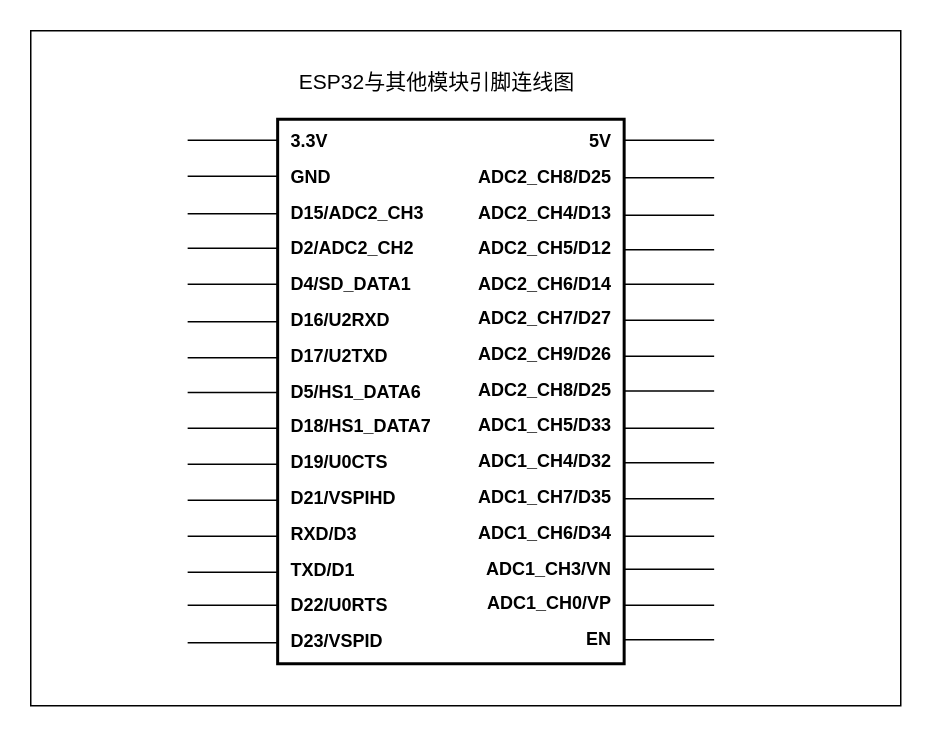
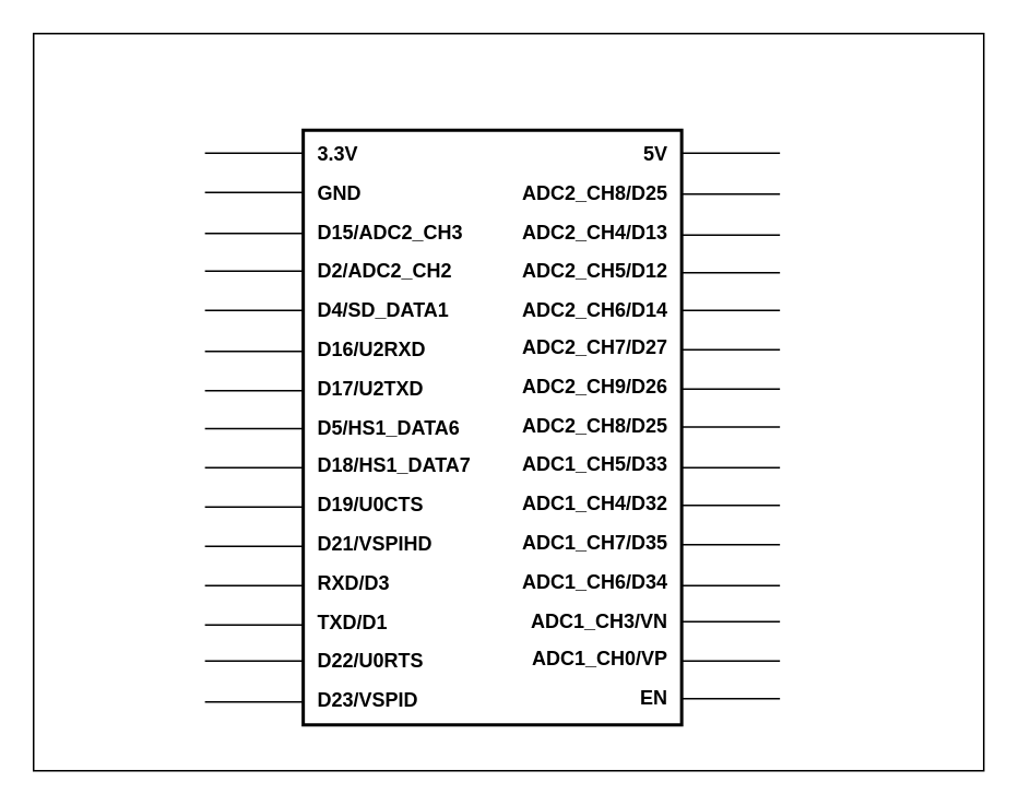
  <mxCell id="0" />
  <mxCell id="1" parent="0" />
  <mxCell id="2" value="" style="rounded=0;whiteSpace=wrap;html=1;" vertex="1" parent="1"><mxGeometry x="20" y="20" width="580" height="450" as="geometry" /></mxCell>
  <mxCell id="3" value="" style="rounded=0;whiteSpace=wrap;html=1;direction=south;container=1;strokeWidth=2;rotation=0;aspect=fixed;" vertex="1" parent="1"><mxGeometry x="184.6" y="79" width="231" height="363" as="geometry"><mxRectangle x="250" y="200" width="50" height="40" as="alternateBounds" /></mxGeometry></mxCell>
  <mxCell id="4" value="&lt;b&gt;&amp;nbsp; D2/ADC2_CH2&lt;/b&gt;" style="text;html=1;align=left;verticalAlign=middle;whiteSpace=wrap;rounded=0;" vertex="1" parent="3"><mxGeometry x="0.85" y="71.396" width="110" height="30" as="geometry" /></mxCell>
  <mxCell id="5" value="&lt;b&gt;&amp;nbsp; D4/SD_DATA1&lt;/b&gt;" style="text;html=1;align=left;verticalAlign=middle;whiteSpace=wrap;rounded=0;" vertex="1" parent="3"><mxGeometry x="0.85" y="95.201" width="110" height="30" as="geometry" /></mxCell>
  <mxCell id="6" value="&lt;b&gt;&amp;nbsp; D16/U2RXD&lt;/b&gt;" style="text;html=1;align=left;verticalAlign=middle;whiteSpace=wrap;rounded=0;" vertex="1" parent="3"><mxGeometry x="0.85" y="118.996" width="100" height="30" as="geometry" /></mxCell>
  <mxCell id="7" value="&lt;b&gt;&amp;nbsp; D17/U2TXD&lt;/b&gt;" style="text;html=1;align=left;verticalAlign=middle;whiteSpace=wrap;rounded=0;" vertex="1" parent="3"><mxGeometry y="142.802" width="90" height="30" as="geometry" /></mxCell>
  <mxCell id="8" value="&lt;b&gt;&amp;nbsp; D5/HS1_DATA6&lt;/b&gt;" style="text;html=1;align=left;verticalAlign=middle;whiteSpace=wrap;rounded=0;" vertex="1" parent="3"><mxGeometry y="166.597" width="120" height="30" as="geometry" /></mxCell>
  <mxCell id="9" value="&lt;b&gt;&amp;nbsp; D18/HS1_DATA7&lt;/b&gt;" style="text;html=1;align=left;verticalAlign=middle;whiteSpace=wrap;rounded=0;" vertex="1" parent="3"><mxGeometry y="190.403" width="120" height="30" as="geometry" /></mxCell>
  <mxCell id="10" value="&lt;b&gt;&amp;nbsp; D19/U0CTS&lt;/b&gt;" style="text;html=1;align=left;verticalAlign=middle;whiteSpace=wrap;rounded=0;" vertex="1" parent="3"><mxGeometry y="214.198" width="90" height="30" as="geometry" /></mxCell>
  <mxCell id="11" value="&lt;b&gt;&amp;nbsp; D21/VSPIHD&lt;/b&gt;" style="text;html=1;align=left;verticalAlign=middle;whiteSpace=wrap;rounded=0;" vertex="1" parent="3"><mxGeometry y="238.004" width="100" height="30" as="geometry" /></mxCell>
  <mxCell id="12" value="&lt;b&gt;&amp;nbsp; RXD/D3&lt;/b&gt;" style="text;html=1;align=left;verticalAlign=middle;whiteSpace=wrap;rounded=0;" vertex="1" parent="3"><mxGeometry y="261.799" width="70" height="30" as="geometry" /></mxCell>
  <mxCell id="13" value="&lt;b&gt;&amp;nbsp; TXD/D1&lt;/b&gt;" style="text;html=1;align=left;verticalAlign=middle;whiteSpace=wrap;rounded=0;" vertex="1" parent="3"><mxGeometry y="285.604" width="70" height="30" as="geometry" /></mxCell>
  <mxCell id="14" value="&lt;b&gt;&amp;nbsp; D22/U0RTS&lt;/b&gt;" style="text;html=1;align=left;verticalAlign=middle;whiteSpace=wrap;rounded=0;" vertex="1" parent="3"><mxGeometry y="309.399" width="90" height="30" as="geometry" /></mxCell>
  <mxCell id="15" value="&lt;b&gt;&amp;nbsp; D23/VSPID&lt;/b&gt;" style="text;html=1;align=left;verticalAlign=middle;whiteSpace=wrap;rounded=0;" vertex="1" parent="3"><mxGeometry y="333.205" width="90" height="30" as="geometry" /></mxCell>
  <mxCell id="16" value="&lt;b&gt;5V&amp;nbsp;&amp;nbsp;&lt;/b&gt;" style="text;html=1;align=right;verticalAlign=middle;whiteSpace=wrap;rounded=0;" vertex="1" parent="3"><mxGeometry x="180.9" width="50" height="30" as="geometry" /></mxCell>
  <mxCell id="17" value="&lt;b&gt;ADC2_CH4/D13&amp;nbsp;&amp;nbsp;&lt;/b&gt;" style="text;html=1;align=right;verticalAlign=middle;whiteSpace=wrap;rounded=0;" vertex="1" parent="3"><mxGeometry x="110.9" y="47.601" width="120" height="30" as="geometry" /></mxCell>
  <mxCell id="18" value="ADC2_CH8/D25&amp;nbsp;&amp;nbsp;" style="text;html=1;align=right;verticalAlign=middle;whiteSpace=wrap;rounded=0;fontStyle=1" vertex="1" parent="3"><mxGeometry x="110.9" y="23.8" width="120" height="30" as="geometry" /></mxCell>
  <mxCell id="19" value="&lt;b&gt;ADC2_CH5/D12&amp;nbsp;&amp;nbsp;&lt;/b&gt;" style="text;html=1;align=right;verticalAlign=middle;whiteSpace=wrap;rounded=0;" vertex="1" parent="3"><mxGeometry x="110.9" y="71.401" width="120" height="30" as="geometry" /></mxCell>
  <mxCell id="20" value="&lt;b&gt;ADC2_CH6/D14&amp;nbsp;&amp;nbsp;&lt;/b&gt;" style="text;html=1;align=right;verticalAlign=middle;whiteSpace=wrap;rounded=0;" vertex="1" parent="3"><mxGeometry x="110.9" y="95.201" width="120" height="30" as="geometry" /></mxCell>
  <mxCell id="21" value="&lt;b&gt;ADC2_CH7/D27&amp;nbsp;&amp;nbsp;&lt;/b&gt;" style="text;html=1;align=right;verticalAlign=middle;whiteSpace=wrap;rounded=0;" vertex="1" parent="3"><mxGeometry x="110.9" y="118.002" width="120" height="30" as="geometry" /></mxCell>
  <mxCell id="22" value="&lt;b&gt;ADC2_CH9/D26&amp;nbsp;&amp;nbsp;&lt;/b&gt;" style="text;html=1;align=right;verticalAlign=middle;whiteSpace=wrap;rounded=0;" vertex="1" parent="3"><mxGeometry x="110.9" y="141.802" width="120" height="30" as="geometry" /></mxCell>
  <mxCell id="23" value="&lt;b&gt;ADC2_CH8/D25&amp;nbsp;&amp;nbsp;&lt;/b&gt;" style="text;html=1;align=right;verticalAlign=middle;whiteSpace=wrap;rounded=0;" vertex="1" parent="3"><mxGeometry x="110.9" y="165.602" width="120" height="30" as="geometry" /></mxCell>
  <mxCell id="24" value="&lt;b&gt;ADC1_CH5/D33&amp;nbsp;&amp;nbsp;&lt;/b&gt;" style="text;html=1;align=right;verticalAlign=middle;whiteSpace=wrap;rounded=0;" vertex="1" parent="3"><mxGeometry x="110.9" y="189.402" width="120" height="30" as="geometry" /></mxCell>
  <mxCell id="25" value="&lt;b&gt;ADC1_CH4/D32&amp;nbsp;&amp;nbsp;&lt;/b&gt;" style="text;html=1;align=right;verticalAlign=middle;whiteSpace=wrap;rounded=0;" vertex="1" parent="3"><mxGeometry x="110.9" y="213.203" width="120" height="30" as="geometry" /></mxCell>
  <mxCell id="26" value="&lt;b&gt;ADC1_CH7/D35&amp;nbsp;&amp;nbsp;&lt;/b&gt;" style="text;html=1;align=right;verticalAlign=middle;whiteSpace=wrap;rounded=0;" vertex="1" parent="3"><mxGeometry x="110.9" y="237.003" width="120" height="30" as="geometry" /></mxCell>
  <mxCell id="27" value="&lt;b&gt;ADC1_CH6/D34&amp;nbsp;&amp;nbsp;&lt;/b&gt;" style="text;html=1;align=right;verticalAlign=middle;whiteSpace=wrap;rounded=0;" vertex="1" parent="3"><mxGeometry x="110.9" y="260.803" width="120" height="30" as="geometry" /></mxCell>
  <mxCell id="28" value="&lt;b&gt;ADC1_CH3/VN&amp;nbsp;&amp;nbsp;&lt;/b&gt;" style="text;html=1;align=right;verticalAlign=middle;whiteSpace=wrap;rounded=0;" vertex="1" parent="3"><mxGeometry x="120.9" y="284.604" width="110" height="30" as="geometry" /></mxCell>
  <mxCell id="29" value="&lt;b&gt;ADC1_CH0/VP&amp;nbsp;&amp;nbsp;&lt;/b&gt;" style="text;html=1;align=right;verticalAlign=middle;whiteSpace=wrap;rounded=0;" vertex="1" parent="3"><mxGeometry x="120.9" y="308.404" width="110" height="30" as="geometry" /></mxCell>
  <mxCell id="30" value="&lt;b&gt;EN&amp;nbsp;&amp;nbsp;&lt;/b&gt;" style="text;html=1;align=right;verticalAlign=middle;whiteSpace=wrap;rounded=0;" vertex="1" parent="3"><mxGeometry x="180.9" y="332.204" width="50" height="30" as="geometry" /></mxCell>
  <mxCell id="31" value="&lt;b&gt;&amp;nbsp; D15/ADC2_CH3&lt;/b&gt;" style="text;html=1;align=left;verticalAlign=middle;whiteSpace=wrap;rounded=0;" vertex="1" parent="3"><mxGeometry x="0.858" y="47.601" width="120" height="30" as="geometry" /></mxCell>
  <mxCell id="32" value="&lt;b&gt;&amp;nbsp; GND&lt;/b&gt;" style="text;html=1;align=left;verticalAlign=middle;whiteSpace=wrap;rounded=0;" vertex="1" parent="3"><mxGeometry x="0.86" y="23.8" width="60" height="30" as="geometry" /></mxCell>
  <mxCell id="33" value="&lt;b&gt;&amp;nbsp; 3.3V&lt;/b&gt;" style="text;html=1;align=left;verticalAlign=middle;whiteSpace=wrap;rounded=0;" vertex="1" parent="3"><mxGeometry x="0.855" width="50" height="30" as="geometry" /></mxCell>
- <mxCell id="34" value="&lt;font style=&quot;font-size: 14px;&quot;&gt;ESP32与其他模块引脚连线图&lt;/font&gt;" style="text;html=1;align=center;verticalAlign=middle;whiteSpace=wrap;rounded=0;" vertex="1" parent="1"><mxGeometry x="165.6" y="39" width="250" height="30" as="geometry" /></mxCell>
  <mxCell id="35" value="" style="endArrow=none;html=1;rounded=0;" edge="1" parent="1"><mxGeometry width="50" height="50" relative="1" as="geometry"><mxPoint x="124.6" y="93" as="sourcePoint" /><mxPoint x="184.6" y="93" as="targetPoint" /></mxGeometry></mxCell>
  <mxCell id="36" value="" style="endArrow=none;html=1;rounded=0;" edge="1" parent="1"><mxGeometry width="50" height="50" relative="1" as="geometry"><mxPoint x="124.6" y="117" as="sourcePoint" /><mxPoint x="184.6" y="117" as="targetPoint" /></mxGeometry></mxCell>
  <mxCell id="37" value="" style="endArrow=none;html=1;rounded=0;" edge="1" parent="1"><mxGeometry width="50" height="50" relative="1" as="geometry"><mxPoint x="124.6" y="142" as="sourcePoint" /><mxPoint x="184.6" y="142" as="targetPoint" /></mxGeometry></mxCell>
  <mxCell id="38" value="" style="endArrow=none;html=1;rounded=0;" edge="1" parent="1"><mxGeometry width="50" height="50" relative="1" as="geometry"><mxPoint x="124.6" y="165" as="sourcePoint" /><mxPoint x="184.6" y="165" as="targetPoint" /></mxGeometry></mxCell>
  <mxCell id="39" value="" style="endArrow=none;html=1;rounded=0;" edge="1" parent="1"><mxGeometry width="50" height="50" relative="1" as="geometry"><mxPoint x="124.6" y="189" as="sourcePoint" /><mxPoint x="184.6" y="189" as="targetPoint" /></mxGeometry></mxCell>
  <mxCell id="40" value="" style="endArrow=none;html=1;rounded=0;" edge="1" parent="1"><mxGeometry width="50" height="50" relative="1" as="geometry"><mxPoint x="124.6" y="214" as="sourcePoint" /><mxPoint x="184.6" y="214" as="targetPoint" /></mxGeometry></mxCell>
  <mxCell id="41" value="" style="endArrow=none;html=1;rounded=0;" edge="1" parent="1"><mxGeometry width="50" height="50" relative="1" as="geometry"><mxPoint x="124.6" y="238" as="sourcePoint" /><mxPoint x="184.6" y="238" as="targetPoint" /></mxGeometry></mxCell>
  <mxCell id="42" value="" style="endArrow=none;html=1;rounded=0;" edge="1" parent="1"><mxGeometry width="50" height="50" relative="1" as="geometry"><mxPoint x="124.6" y="261.21" as="sourcePoint" /><mxPoint x="184.6" y="261.21" as="targetPoint" /></mxGeometry></mxCell>
  <mxCell id="43" value="" style="endArrow=none;html=1;rounded=0;" edge="1" parent="1"><mxGeometry width="50" height="50" relative="1" as="geometry"><mxPoint x="124.6" y="285" as="sourcePoint" /><mxPoint x="184.6" y="285" as="targetPoint" /></mxGeometry></mxCell>
  <mxCell id="44" value="" style="endArrow=none;html=1;rounded=0;" edge="1" parent="1"><mxGeometry width="50" height="50" relative="1" as="geometry"><mxPoint x="124.6" y="309" as="sourcePoint" /><mxPoint x="184.6" y="309" as="targetPoint" /></mxGeometry></mxCell>
  <mxCell id="45" value="" style="endArrow=none;html=1;rounded=0;" edge="1" parent="1"><mxGeometry width="50" height="50" relative="1" as="geometry"><mxPoint x="124.6" y="333" as="sourcePoint" /><mxPoint x="184.6" y="333" as="targetPoint" /></mxGeometry></mxCell>
  <mxCell id="46" value="" style="endArrow=none;html=1;rounded=0;" edge="1" parent="1"><mxGeometry width="50" height="50" relative="1" as="geometry"><mxPoint x="124.6" y="357" as="sourcePoint" /><mxPoint x="184.6" y="357" as="targetPoint" /></mxGeometry></mxCell>
  <mxCell id="47" value="" style="endArrow=none;html=1;rounded=0;" edge="1" parent="1"><mxGeometry width="50" height="50" relative="1" as="geometry"><mxPoint x="124.6" y="381" as="sourcePoint" /><mxPoint x="184.6" y="381" as="targetPoint" /></mxGeometry></mxCell>
  <mxCell id="48" value="" style="endArrow=none;html=1;rounded=0;" edge="1" parent="1"><mxGeometry width="50" height="50" relative="1" as="geometry"><mxPoint x="124.6" y="403" as="sourcePoint" /><mxPoint x="184.6" y="403" as="targetPoint" /></mxGeometry></mxCell>
  <mxCell id="49" value="" style="endArrow=none;html=1;rounded=0;" edge="1" parent="1"><mxGeometry width="50" height="50" relative="1" as="geometry"><mxPoint x="124.6" y="428" as="sourcePoint" /><mxPoint x="184.6" y="428" as="targetPoint" /></mxGeometry></mxCell>
  <mxCell id="50" value="" style="endArrow=none;html=1;rounded=0;" edge="1" parent="1"><mxGeometry width="50" height="50" relative="1" as="geometry"><mxPoint x="415.6" y="93" as="sourcePoint" /><mxPoint x="475.6" y="93" as="targetPoint" /></mxGeometry></mxCell>
  <mxCell id="51" value="" style="endArrow=none;html=1;rounded=0;" edge="1" parent="1"><mxGeometry width="50" height="50" relative="1" as="geometry"><mxPoint x="415.6" y="118" as="sourcePoint" /><mxPoint x="475.6" y="118" as="targetPoint" /></mxGeometry></mxCell>
  <mxCell id="52" value="" style="endArrow=none;html=1;rounded=0;" edge="1" parent="1"><mxGeometry width="50" height="50" relative="1" as="geometry"><mxPoint x="415.6" y="143" as="sourcePoint" /><mxPoint x="475.6" y="143" as="targetPoint" /></mxGeometry></mxCell>
  <mxCell id="53" value="" style="endArrow=none;html=1;rounded=0;" edge="1" parent="1"><mxGeometry width="50" height="50" relative="1" as="geometry"><mxPoint x="415.6" y="166" as="sourcePoint" /><mxPoint x="475.6" y="166" as="targetPoint" /></mxGeometry></mxCell>
  <mxCell id="54" value="" style="endArrow=none;html=1;rounded=0;" edge="1" parent="1"><mxGeometry width="50" height="50" relative="1" as="geometry"><mxPoint x="415.6" y="189" as="sourcePoint" /><mxPoint x="475.6" y="189" as="targetPoint" /></mxGeometry></mxCell>
  <mxCell id="55" value="" style="endArrow=none;html=1;rounded=0;" edge="1" parent="1"><mxGeometry width="50" height="50" relative="1" as="geometry"><mxPoint x="415.6" y="213" as="sourcePoint" /><mxPoint x="475.6" y="213" as="targetPoint" /></mxGeometry></mxCell>
  <mxCell id="56" value="" style="endArrow=none;html=1;rounded=0;" edge="1" parent="1"><mxGeometry width="50" height="50" relative="1" as="geometry"><mxPoint x="415.6" y="237" as="sourcePoint" /><mxPoint x="475.6" y="237" as="targetPoint" /></mxGeometry></mxCell>
  <mxCell id="57" value="" style="endArrow=none;html=1;rounded=0;" edge="1" parent="1"><mxGeometry width="50" height="50" relative="1" as="geometry"><mxPoint x="415.6" y="260.16" as="sourcePoint" /><mxPoint x="475.6" y="260.16" as="targetPoint" /></mxGeometry></mxCell>
  <mxCell id="58" value="" style="endArrow=none;html=1;rounded=0;" edge="1" parent="1"><mxGeometry width="50" height="50" relative="1" as="geometry"><mxPoint x="415.6" y="285" as="sourcePoint" /><mxPoint x="475.6" y="285" as="targetPoint" /></mxGeometry></mxCell>
  <mxCell id="59" value="" style="endArrow=none;html=1;rounded=0;" edge="1" parent="1"><mxGeometry width="50" height="50" relative="1" as="geometry"><mxPoint x="415.6" y="308" as="sourcePoint" /><mxPoint x="475.6" y="308" as="targetPoint" /></mxGeometry></mxCell>
  <mxCell id="60" value="" style="endArrow=none;html=1;rounded=0;" edge="1" parent="1"><mxGeometry width="50" height="50" relative="1" as="geometry"><mxPoint x="415.6" y="332" as="sourcePoint" /><mxPoint x="475.6" y="332" as="targetPoint" /></mxGeometry></mxCell>
  <mxCell id="61" value="" style="endArrow=none;html=1;rounded=0;" edge="1" parent="1"><mxGeometry width="50" height="50" relative="1" as="geometry"><mxPoint x="415.6" y="357" as="sourcePoint" /><mxPoint x="475.6" y="357" as="targetPoint" /></mxGeometry></mxCell>
  <mxCell id="62" value="" style="endArrow=none;html=1;rounded=0;" edge="1" parent="1"><mxGeometry width="50" height="50" relative="1" as="geometry"><mxPoint x="415.6" y="379" as="sourcePoint" /><mxPoint x="475.6" y="379" as="targetPoint" /></mxGeometry></mxCell>
  <mxCell id="63" value="" style="endArrow=none;html=1;rounded=0;" edge="1" parent="1"><mxGeometry width="50" height="50" relative="1" as="geometry"><mxPoint x="415.6" y="403" as="sourcePoint" /><mxPoint x="475.6" y="403" as="targetPoint" /></mxGeometry></mxCell>
  <mxCell id="64" value="" style="endArrow=none;html=1;rounded=0;" edge="1" parent="1"><mxGeometry width="50" height="50" relative="1" as="geometry"><mxPoint x="415.6" y="426" as="sourcePoint" /><mxPoint x="475.6" y="426" as="targetPoint" /></mxGeometry></mxCell>
